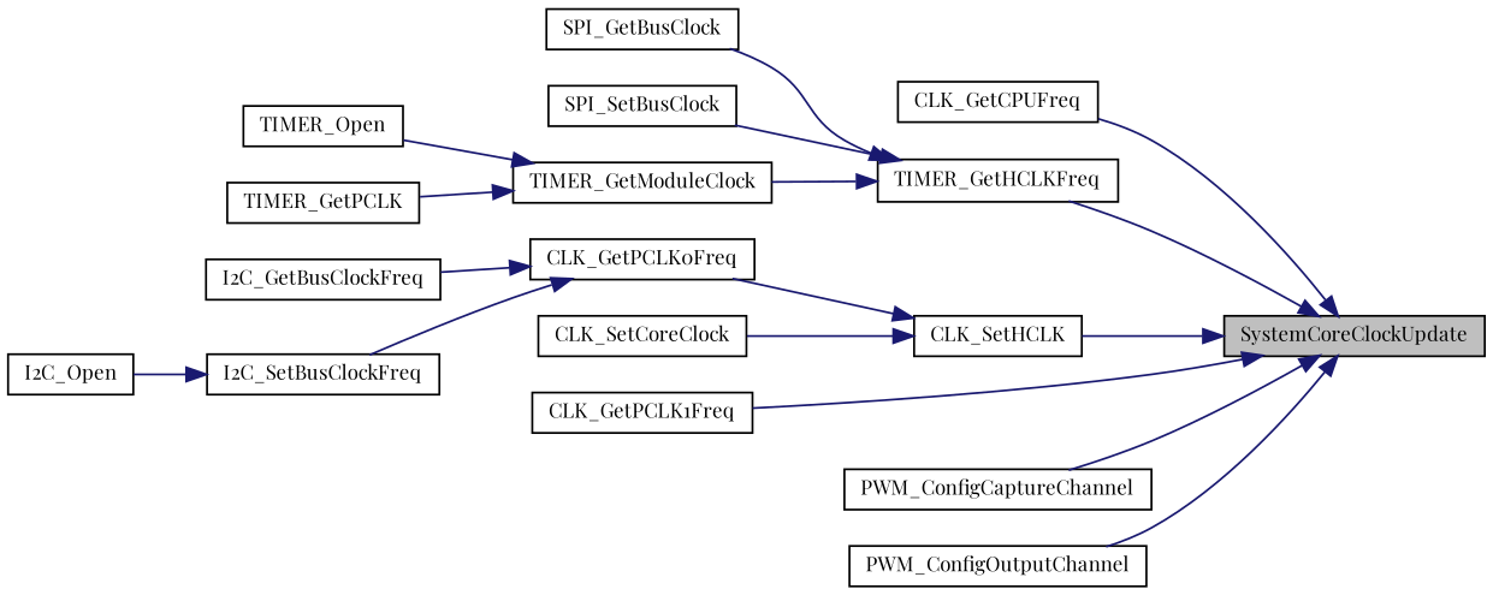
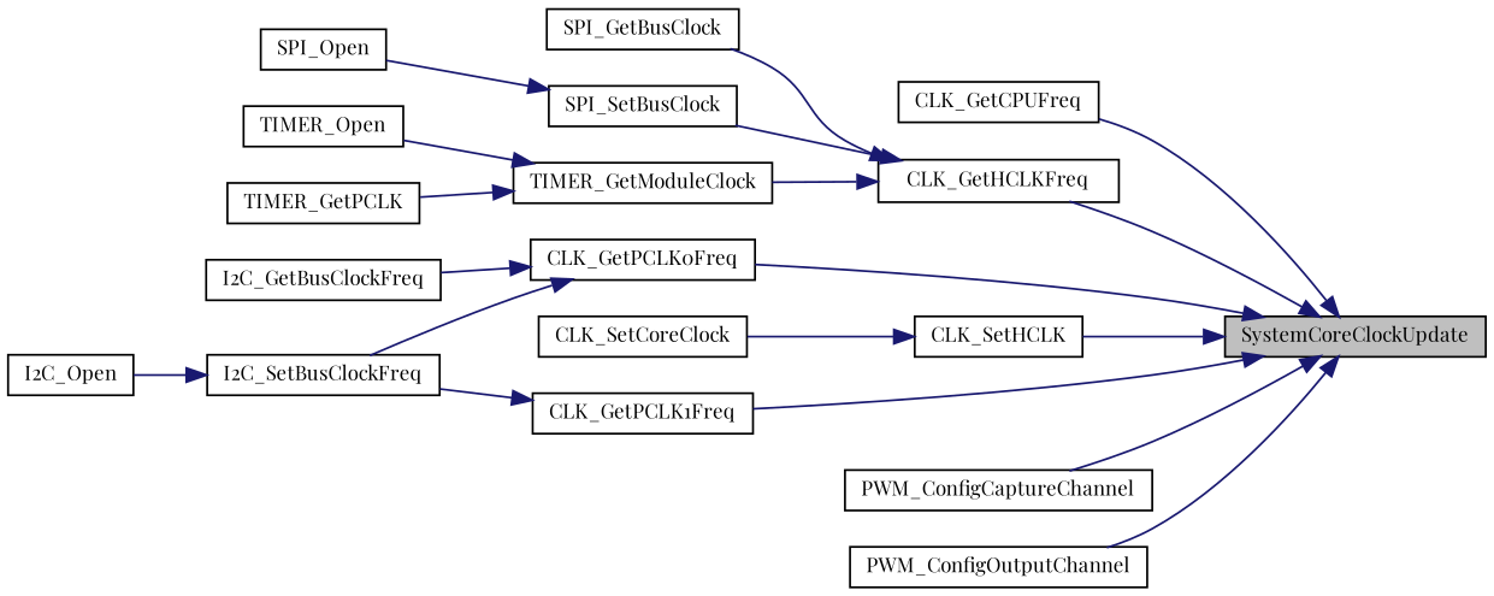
  digraph {
    fontname="Playfair Display"
    rankdir=RL
    node [color=black fillcolor=white fontname="Playfair Display" fontsize=10 shape=record style=filled]
    edge [color=midnightblue dir=back fontname="Playfair Display" fontsize=10 labelfontname=Helvetica labelfontsize=10 style=solid]
    n1 [fillcolor=grey75 fontcolor=black height=0.2 label=SystemCoreClockUpdate width=0.4]
    n2 [height=0.2 label=CLK_GetCPUFreq width=0.4]
-   n3 [height=0.2 label=TIMER_GetHCLKFreq width=0.4]
+   n3 [height=0.2 label=CLK_GetHCLKFreq width=0.4]
    n4 [height=0.2 label=CLK_GetPCLK0Freq width=0.4]
    n5 [height=0.2 label=CLK_GetPCLK1Freq width=0.4]
    n6 [height=0.2 label=CLK_SetHCLK width=0.4]
    n7 [height=0.2 label=PWM_ConfigCaptureChannel width=0.4]
    n8 [height=0.2 label=PWM_ConfigOutputChannel width=0.4]
    n9 [height=0.2 label=SPI_GetBusClock width=0.4]
    n10 [height=0.2 label=SPI_SetBusClock width=0.4]
    n11 [height=0.2 label=TIMER_GetModuleClock width=0.4]
    n12 [height=0.2 label=I2C_GetBusClockFreq width=0.4]
    n13 [height=0.2 label=I2C_SetBusClockFreq width=0.4]
    n14 [height=0.2 label=CLK_SetCoreClock width=0.4]
+   n15 [height=0.2 label=SPI_Open width=0.4]
    n16 [height=0.2 label=TIMER_GetPCLK width=0.4]
    n17 [height=0.2 label=TIMER_Open width=0.4]
    n18 [height=0.2 label=I2C_Open width=0.4]
    n1 -> n2
    n1 -> n3
-   n6 -> n4
+   n1 -> n4
    n1 -> n5
    n1 -> n6
    n1 -> n7
    n1 -> n8
    n3 -> n9
    n3 -> n10
    n3 -> n11
    n4 -> n12
    n4 -> n13
+   n5 -> n13
    n6 -> n14
+   n10 -> n15
    n11 -> n16
    n11 -> n17
    n13 -> n18
  }
